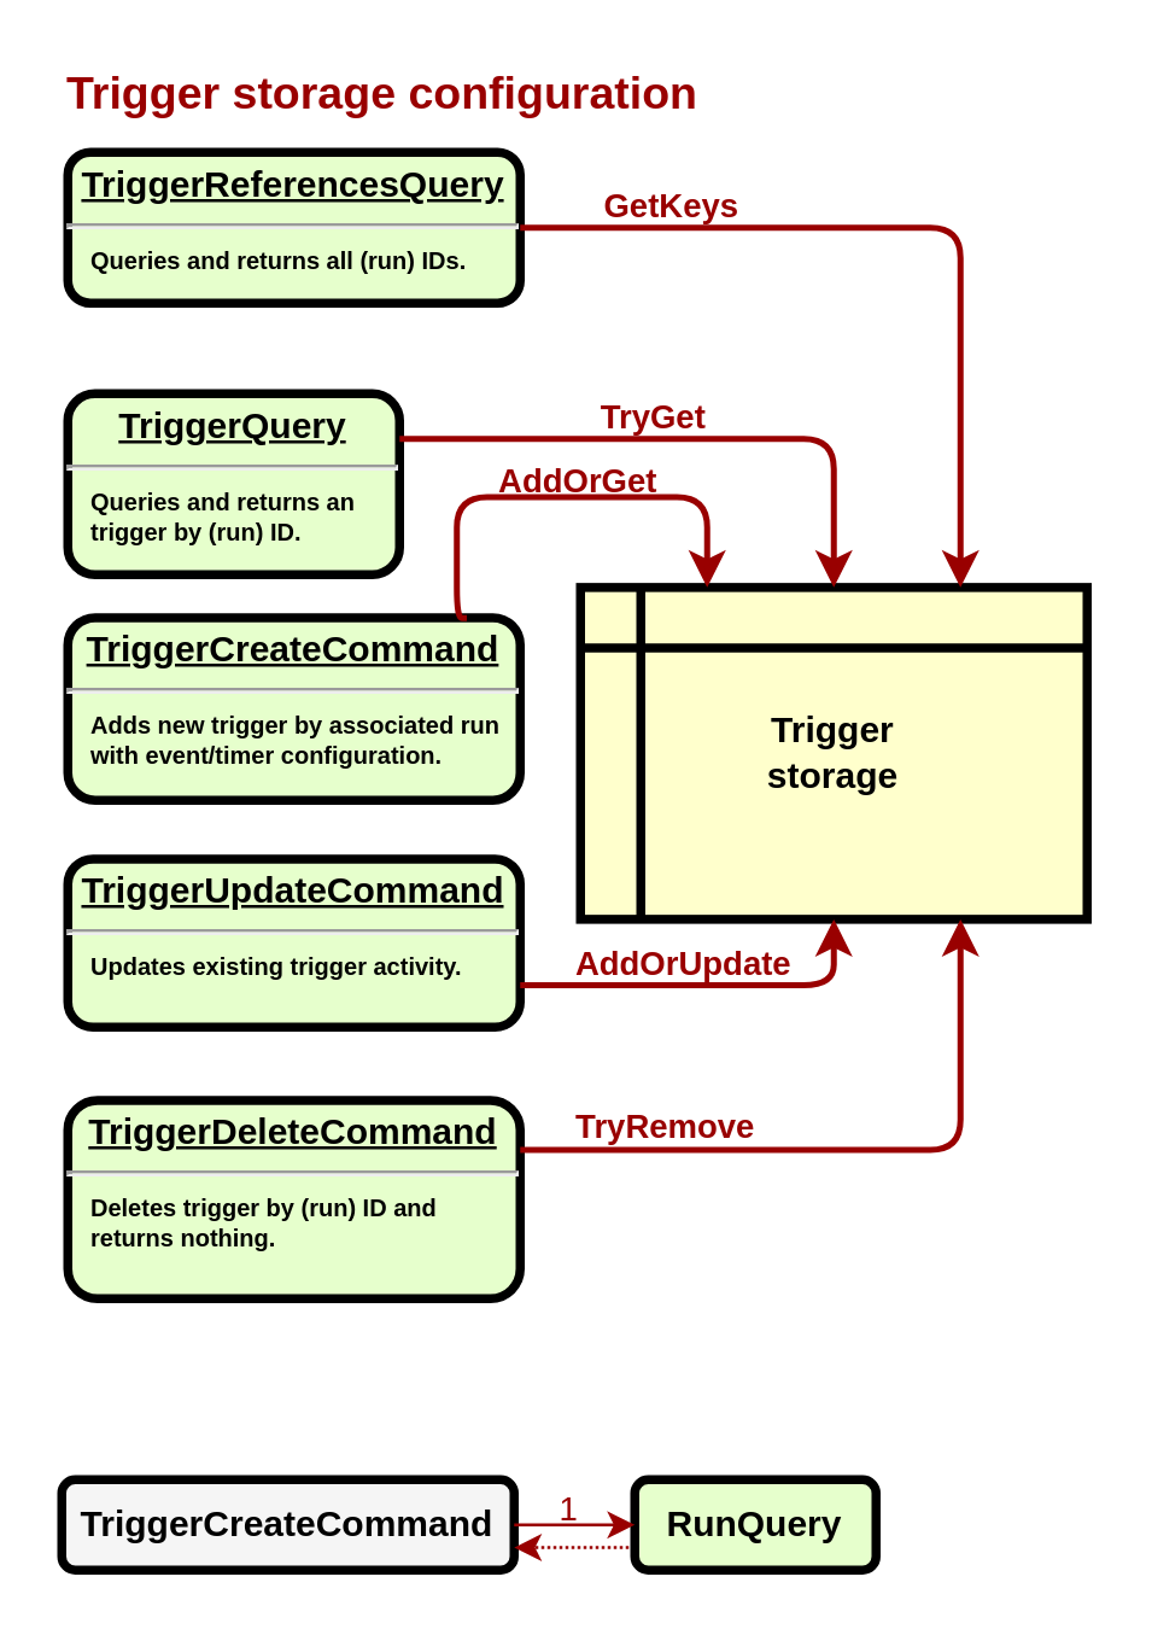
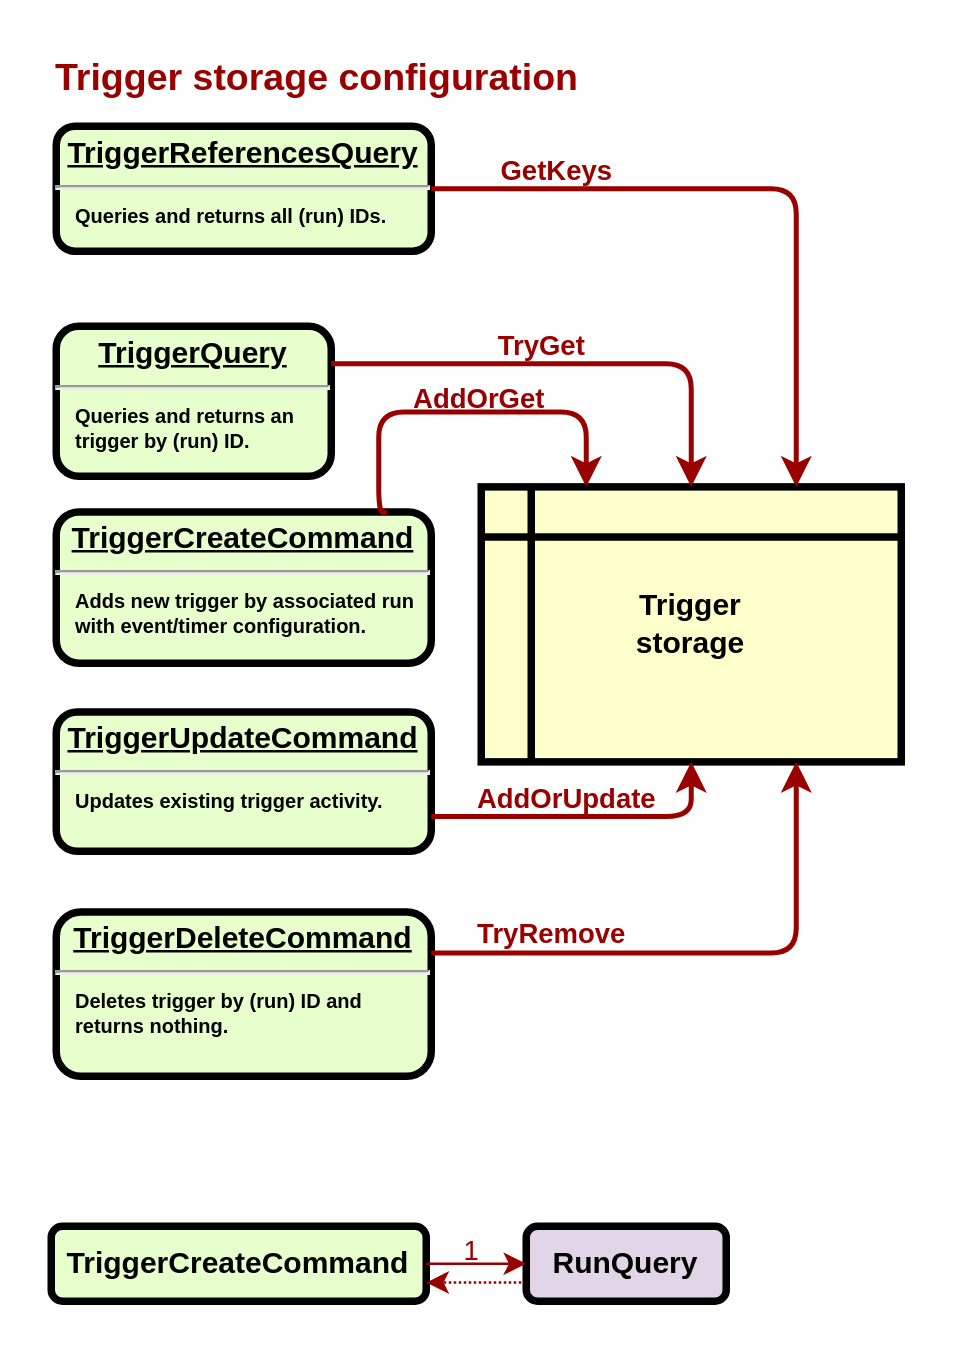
  <mxCell id="0" />
  <mxCell id="1" parent="0" />
  <mxCell id="2" value="" style="group" vertex="1" connectable="0" parent="1"><mxGeometry x="20" y="20" width="340" height="410" as="geometry" /></mxCell>
  <mxCell id="3" value="" style="group" vertex="1" connectable="0" parent="2"><mxGeometry x="2" y="30" width="338" height="380" as="geometry" /></mxCell>
  <mxCell id="4" value="&lt;p style=&quot;margin: 0px ; margin-top: 4px ; text-align: center ; text-decoration: underline&quot;&gt;&lt;strong&gt;TriggerCreateCommand&lt;br&gt;&lt;/strong&gt;&lt;/p&gt;&lt;hr&gt;&lt;p style=&quot;text-align: justify ; margin: 0px 0px 0px 8px ; font-size: 8px&quot;&gt;Adds new trigger by associated run&lt;/p&gt;&lt;p style=&quot;text-align: justify ; margin: 0px 0px 0px 8px ; font-size: 8px&quot;&gt;with&amp;nbsp;&lt;span style=&quot;background-color: initial;&quot;&gt;event/timer configuration.&lt;/span&gt;&lt;/p&gt;" style="verticalAlign=middle;align=center;overflow=fill;fontSize=12;fontFamily=Helvetica;html=1;rounded=1;fontStyle=1;strokeWidth=3;fillColor=#E6FFCC" vertex="1" parent="3"><mxGeometry y="154.25" width="150" height="60.5" as="geometry" /></mxCell>
  <mxCell id="5" value="&lt;p style=&quot;margin: 0px ; margin-top: 4px ; text-align: center ; text-decoration: underline&quot;&gt;TriggerUpdateCommand&lt;/p&gt;&lt;hr&gt;&lt;p style=&quot;text-align: justify ; margin: 0px 0px 0px 8px ; font-size: 8px&quot;&gt;Updates existing trigger activity&lt;span style=&quot;background-color: initial;&quot;&gt;.&lt;/span&gt;&lt;/p&gt;" style="verticalAlign=middle;align=center;overflow=fill;fontSize=12;fontFamily=Helvetica;html=1;rounded=1;fontStyle=1;strokeWidth=3;fillColor=#E6FFCC" vertex="1" parent="3"><mxGeometry y="234.25" width="150" height="55.75" as="geometry" /></mxCell>
  <mxCell id="6" value="&lt;p style=&quot;margin: 0px ; margin-top: 4px ; text-align: center ; text-decoration: underline&quot;&gt;TriggerDeleteCommand&lt;/p&gt;&lt;hr&gt;&lt;p style=&quot;text-align: justify ; margin: 0px 0px 0px 8px ; font-size: 8px&quot;&gt;Deletes trigger by (run) ID and&lt;/p&gt;&lt;p style=&quot;text-align: justify ; margin: 0px 0px 0px 8px ; font-size: 8px&quot;&gt;returns&amp;nbsp;&lt;span style=&quot;background-color: initial;&quot;&gt;nothing.&lt;/span&gt;&lt;/p&gt;" style="verticalAlign=middle;align=center;overflow=fill;fontSize=12;fontFamily=Helvetica;html=1;rounded=1;fontStyle=1;strokeWidth=3;fillColor=#E6FFCC" vertex="1" parent="3"><mxGeometry y="314.25" width="150" height="65.75" as="geometry" /></mxCell>
  <mxCell id="7" value="&lt;p style=&quot;margin: 0px ; margin-top: 4px ; text-align: center ; text-decoration: underline&quot;&gt;&lt;strong&gt;TriggerQuery&lt;br&gt;&lt;/strong&gt;&lt;/p&gt;&lt;hr&gt;&lt;p style=&quot;text-align: justify ; margin: 0px 0px 0px 8px ; font-size: 8px&quot;&gt;&lt;span&gt;Queries and returns an&lt;/span&gt;&lt;/p&gt;&lt;p style=&quot;text-align: justify ; margin: 0px 0px 0px 8px ; font-size: 8px&quot;&gt;&lt;span&gt;trigger by (run) ID.&lt;/span&gt;&lt;br&gt;&lt;/p&gt;" style="verticalAlign=middle;align=center;overflow=fill;fontSize=12;fontFamily=Helvetica;html=1;rounded=1;fontStyle=1;strokeWidth=3;fillColor=#E6FFCC" vertex="1" parent="3"><mxGeometry y="80" width="110" height="60" as="geometry" /></mxCell>
  <mxCell id="8" value="&lt;p style=&quot;margin: 4px 0px 0px ; text-align: center&quot;&gt;&lt;u&gt;TriggerReferencesQuery&lt;/u&gt;&lt;br&gt;&lt;/p&gt;&lt;hr&gt;&lt;p style=&quot;text-align: justify ; margin: 0px 0px 0px 8px ; font-size: 8px&quot;&gt;&lt;span&gt;Queries and returns all (&lt;/span&gt;&lt;span&gt;run) IDs.&lt;/span&gt;&lt;/p&gt;" style="verticalAlign=middle;align=center;overflow=fill;fontSize=12;fontFamily=Helvetica;html=1;rounded=1;fontStyle=1;strokeWidth=3;fillColor=#E6FFCC" vertex="1" parent="3"><mxGeometry width="150" height="50" as="geometry" /></mxCell>
  <mxCell id="9" value="&lt;b&gt;Trigger&lt;br&gt;storage&lt;/b&gt;" style="shape=internalStorage;whiteSpace=wrap;html=1;backgroundOutline=1;fillColor=#FFFFCC;strokeColor=default;strokeWidth=3;align=center;" vertex="1" parent="3"><mxGeometry x="170" y="144.25" width="168" height="110" as="geometry" /></mxCell>
  <mxCell id="10" value="" style="edgeStyle=orthogonalEdgeStyle;strokeColor=#990000;strokeWidth=2;entryX=0.5;entryY=0;entryDx=0;entryDy=0;exitX=1;exitY=0.25;exitDx=0;exitDy=0;" edge="1" parent="3" source="7" target="9"><mxGeometry width="100" height="100" relative="1" as="geometry"><mxPoint x="120" y="101.33" as="sourcePoint" /><mxPoint x="278" y="107.5" as="targetPoint" /></mxGeometry></mxCell>
  <mxCell id="11" value="TryGet" style="edgeLabel;html=1;align=center;verticalAlign=middle;resizable=0;points=[];fontStyle=1;fontColor=#990000;labelBackgroundColor=none;" vertex="1" connectable="0" parent="10"><mxGeometry x="0.204" y="-1" relative="1" as="geometry"><mxPoint x="-33" y="-9" as="offset" /></mxGeometry></mxCell>
  <mxCell id="12" value="" style="edgeStyle=orthogonalEdgeStyle;strokeColor=#990000;strokeWidth=2;exitX=0.882;exitY=0.003;exitDx=0;exitDy=0;entryX=0.25;entryY=0;entryDx=0;entryDy=0;exitPerimeter=0;" edge="1" parent="3" source="4" target="9"><mxGeometry width="100" height="100" relative="1" as="geometry"><mxPoint x="182.34" y="185.15" as="sourcePoint" /><mxPoint x="250" y="184.25" as="targetPoint" /><Array as="points"><mxPoint x="129" y="114.25" /><mxPoint x="212" y="114.25" /></Array></mxGeometry></mxCell>
  <mxCell id="13" value="AddOrGet" style="edgeLabel;html=1;align=center;verticalAlign=middle;resizable=0;points=[];fontStyle=1;fontColor=#990000;labelBackgroundColor=none;" vertex="1" connectable="0" parent="12"><mxGeometry x="0.204" y="-1" relative="1" as="geometry"><mxPoint x="-11" y="-7" as="offset" /></mxGeometry></mxCell>
  <mxCell id="14" value="" style="edgeStyle=orthogonalEdgeStyle;strokeColor=#990000;strokeWidth=2;exitX=1;exitY=0.75;exitDx=0;exitDy=0;entryX=0.5;entryY=1;entryDx=0;entryDy=0;" edge="1" parent="3" source="5" target="9"><mxGeometry width="100" height="100" relative="1" as="geometry"><mxPoint x="170" y="264.26" as="sourcePoint" /><mxPoint x="260" y="264.25" as="targetPoint" /></mxGeometry></mxCell>
  <mxCell id="15" value="AddOrUpdate" style="edgeLabel;html=1;align=center;verticalAlign=middle;resizable=0;points=[];fontStyle=1;fontColor=#990000;labelBackgroundColor=none;" vertex="1" connectable="0" parent="14"><mxGeometry x="0.204" y="-1" relative="1" as="geometry"><mxPoint x="-22" y="-9" as="offset" /></mxGeometry></mxCell>
  <mxCell id="16" value="" style="edgeStyle=orthogonalEdgeStyle;strokeColor=#990000;strokeWidth=2;entryX=0.75;entryY=0;entryDx=0;entryDy=0;exitX=1;exitY=0.5;exitDx=0;exitDy=0;" edge="1" parent="3" source="8" target="9"><mxGeometry width="100" height="100" relative="1" as="geometry"><mxPoint x="180" y="30" as="sourcePoint" /><mxPoint x="210" y="151" as="targetPoint" /></mxGeometry></mxCell>
  <mxCell id="17" value="GetKeys" style="edgeLabel;html=1;align=center;verticalAlign=middle;resizable=0;points=[];fontStyle=1;fontColor=#990000;labelBackgroundColor=none;" vertex="1" connectable="0" parent="16"><mxGeometry x="0.204" y="-1" relative="1" as="geometry"><mxPoint x="-96" y="-22" as="offset" /></mxGeometry></mxCell>
  <mxCell id="18" value="" style="edgeStyle=orthogonalEdgeStyle;strokeColor=#990000;strokeWidth=2;exitX=1;exitY=0.25;exitDx=0;exitDy=0;entryX=0.75;entryY=1;entryDx=0;entryDy=0;" edge="1" parent="3" source="6" target="9"><mxGeometry width="100" height="100" relative="1" as="geometry"><mxPoint x="170" y="342.72" as="sourcePoint" /><mxPoint x="250" y="342.25" as="targetPoint" /></mxGeometry></mxCell>
  <mxCell id="19" value="TryRemove" style="edgeLabel;html=1;align=center;verticalAlign=middle;resizable=0;points=[];fontStyle=1;fontColor=#990000;labelBackgroundColor=none;" vertex="1" connectable="0" parent="18"><mxGeometry x="0.204" y="-1" relative="1" as="geometry"><mxPoint x="-86" y="-9" as="offset" /></mxGeometry></mxCell>
  <mxCell id="20" value="Trigger storage configuration" style="text;html=1;align=left;verticalAlign=middle;resizable=0;points=[];autosize=1;strokeColor=none;fillColor=none;fontStyle=1;fontSize=15;fontColor=#990000;" vertex="1" parent="2"><mxGeometry width="240" height="20" as="geometry" /></mxCell>
  <mxCell id="21" value="" style="group" vertex="1" connectable="0" parent="1"><mxGeometry x="20" y="460" width="270" height="60" as="geometry" /></mxCell>
  <mxCell id="22" value="" style="group" vertex="1" connectable="0" parent="21"><mxGeometry y="30" width="270" height="30" as="geometry" /></mxCell>
- <mxCell id="23" value="&lt;b&gt;TriggerCreateCommand&lt;/b&gt;" style="rounded=1;whiteSpace=wrap;html=1;fontColor=#000000;strokeColor=default;strokeWidth=3;fillColor=#f5f5f5;" vertex="1" parent="22"><mxGeometry width="150" height="30" as="geometry" /></mxCell>
+ <mxCell id="23" value="&lt;b&gt;TriggerCreateCommand&lt;/b&gt;" style="rounded=1;whiteSpace=wrap;html=1;fontColor=#000000;strokeColor=default;strokeWidth=3;fillColor=#E6FFCC;" vertex="1" parent="22"><mxGeometry width="150" height="30" as="geometry" /></mxCell>
  <mxCell id="24" style="edgeStyle=orthogonalEdgeStyle;rounded=0;orthogonalLoop=1;jettySize=auto;html=1;exitX=0;exitY=0.75;exitDx=0;exitDy=0;entryX=1;entryY=0.75;entryDx=0;entryDy=0;dashed=1;dashPattern=1 1;strokeColor=#990000;" edge="1" parent="22" source="25" target="23"><mxGeometry relative="1" as="geometry" /></mxCell>
- <mxCell id="25" value="&lt;b&gt;RunQuery&lt;/b&gt;" style="rounded=1;whiteSpace=wrap;html=1;fontColor=#000000;strokeColor=default;strokeWidth=3;fillColor=#E6FFCC;" vertex="1" parent="22"><mxGeometry x="190" width="80" height="30" as="geometry" /></mxCell>
+ <mxCell id="25" value="&lt;b&gt;RunQuery&lt;/b&gt;" style="rounded=1;whiteSpace=wrap;html=1;fontColor=#000000;strokeColor=default;strokeWidth=3;fillColor=#e1d5e7;" vertex="1" parent="22"><mxGeometry x="190" width="80" height="30" as="geometry" /></mxCell>
  <mxCell id="26" value="" style="edgeStyle=orthogonalEdgeStyle;rounded=0;orthogonalLoop=1;jettySize=auto;html=1;strokeColor=#990000;" edge="1" parent="22" source="23" target="25"><mxGeometry relative="1" as="geometry" /></mxCell>
  <mxCell id="27" value="1" style="edgeLabel;html=1;align=center;verticalAlign=middle;resizable=0;points=[];fontColor=#990000;labelBackgroundColor=none;" vertex="1" connectable="0" parent="26"><mxGeometry x="-0.309" y="1" relative="1" as="geometry"><mxPoint x="3" y="-5" as="offset" /></mxGeometry></mxCell>
